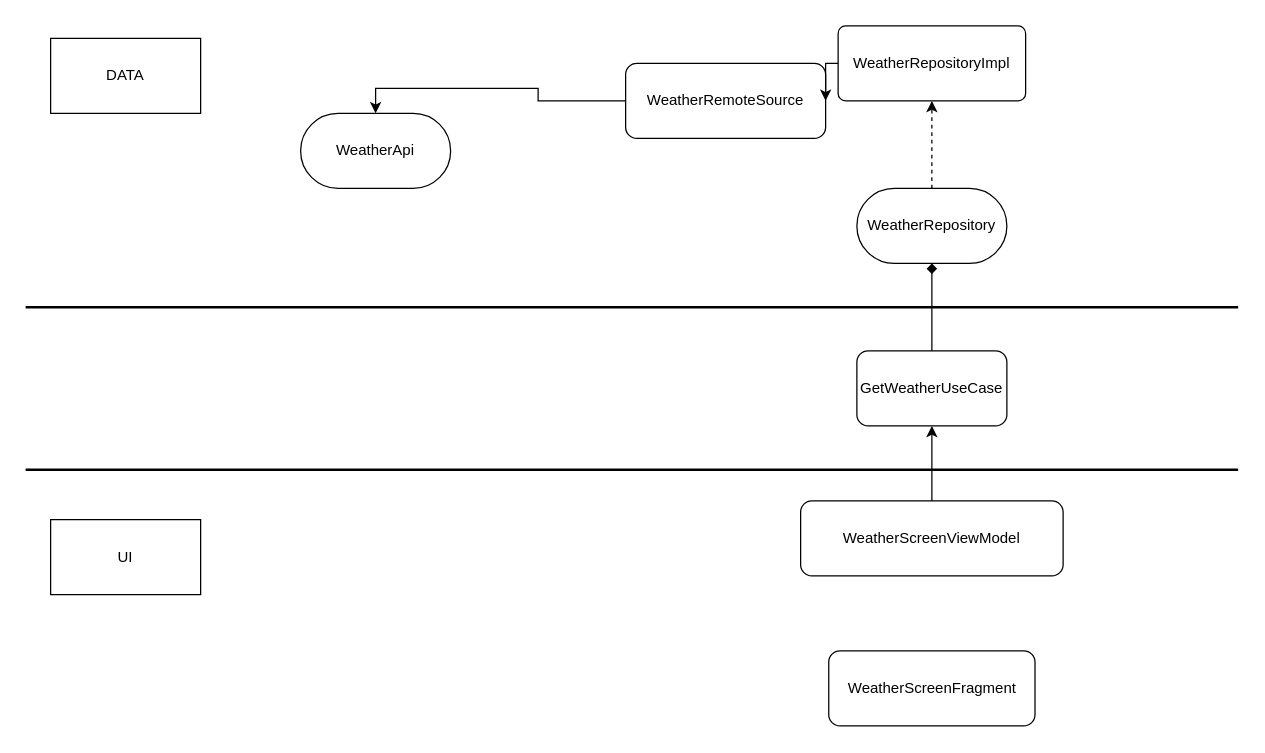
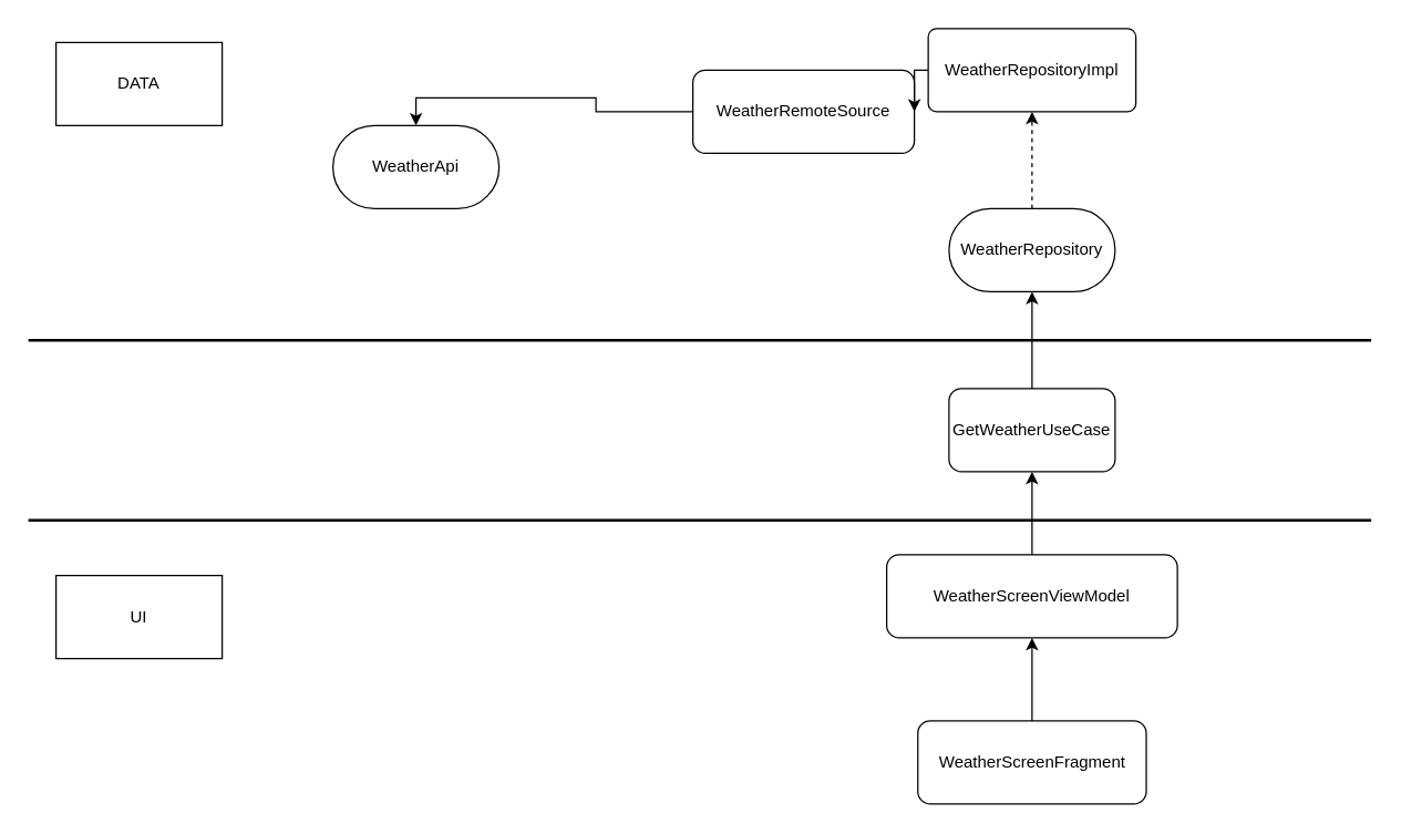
  <mxCell id="0" />
  <mxCell id="1" parent="0" />
  <mxCell id="2" value="WeatherApi" style="rounded=1;whiteSpace=wrap;html=1;arcSize=50;" vertex="1" parent="1"><mxGeometry x="240" y="90" width="120" height="60" as="geometry" /></mxCell>
  <mxCell id="3" style="edgeStyle=orthogonalEdgeStyle;rounded=0;orthogonalLoop=1;jettySize=auto;html=1;exitX=0.5;exitY=0;exitDx=0;exitDy=0;entryX=0.5;entryY=1;entryDx=0;entryDy=0;" edge="1" parent="1" source="4" target="12"><mxGeometry relative="1" as="geometry"><mxPoint x="745" y="410" as="sourcePoint" /></mxGeometry></mxCell>
  <mxCell id="4" value="WeatherScreenViewModel" style="rounded=1;whiteSpace=wrap;html=1;" vertex="1" parent="1"><mxGeometry x="640" y="400" width="210" height="60" as="geometry" /></mxCell>
  <mxCell id="5" style="edgeStyle=orthogonalEdgeStyle;rounded=0;orthogonalLoop=1;jettySize=auto;html=1;entryX=0.5;entryY=0;entryDx=0;entryDy=0;" edge="1" parent="1" source="6" target="2"><mxGeometry relative="1" as="geometry"><mxPoint x="280" y="70" as="targetPoint" /></mxGeometry></mxCell>
  <mxCell id="6" value="WeatherRemoteSource" style="rounded=1;whiteSpace=wrap;html=1;" vertex="1" parent="1"><mxGeometry x="500" y="50" width="160" height="60" as="geometry" /></mxCell>
  <mxCell id="7" style="edgeStyle=orthogonalEdgeStyle;rounded=0;orthogonalLoop=1;jettySize=auto;html=1;exitX=0;exitY=0.5;exitDx=0;exitDy=0;entryX=1;entryY=0.5;entryDx=0;entryDy=0;" edge="1" parent="1" source="8" target="6"><mxGeometry relative="1" as="geometry" /></mxCell>
  <mxCell id="8" value="WeatherRepositoryImpl" style="rounded=1;whiteSpace=wrap;html=1;arcSize=10;" vertex="1" parent="1"><mxGeometry x="670" y="20" width="150" height="60" as="geometry" /></mxCell>
  <mxCell id="9" style="edgeStyle=orthogonalEdgeStyle;rounded=0;orthogonalLoop=1;jettySize=auto;html=1;exitX=0.5;exitY=0;exitDx=0;exitDy=0;entryX=0.5;entryY=1;entryDx=0;entryDy=0;dashed=1;" edge="1" parent="1" source="10" target="8"><mxGeometry relative="1" as="geometry" /></mxCell>
  <mxCell id="10" value="WeatherRepository" style="rounded=1;whiteSpace=wrap;html=1;arcSize=50;" vertex="1" parent="1"><mxGeometry x="685" y="150" width="120" height="60" as="geometry" /></mxCell>
- <mxCell id="11" style="edgeStyle=orthogonalEdgeStyle;rounded=0;orthogonalLoop=1;jettySize=auto;html=1;entryX=0.5;entryY=1;entryDx=0;entryDy=0;endArrow=diamond;" edge="1" parent="1" source="12" target="10"><mxGeometry relative="1" as="geometry" /></mxCell>
+ <mxCell id="11" style="edgeStyle=orthogonalEdgeStyle;rounded=0;orthogonalLoop=1;jettySize=auto;html=1;entryX=0.5;entryY=1;entryDx=0;entryDy=0;" edge="1" parent="1" source="12" target="10"><mxGeometry relative="1" as="geometry" /></mxCell>
  <mxCell id="12" value="GetWeatherUseCase" style="rounded=1;whiteSpace=wrap;html=1;" vertex="1" parent="1"><mxGeometry x="685" y="280" width="120" height="60" as="geometry" /></mxCell>
+ <mxCell id="13" style="edgeStyle=orthogonalEdgeStyle;rounded=0;orthogonalLoop=1;jettySize=auto;html=1;exitX=0.5;exitY=0;exitDx=0;exitDy=0;entryX=0.5;entryY=1;entryDx=0;entryDy=0;" edge="1" parent="1" source="14" target="4"><mxGeometry relative="1" as="geometry"><mxPoint x="760" y="480" as="targetPoint" /></mxGeometry></mxCell>
  <mxCell id="14" value="WeatherScreenFragment" style="rounded=1;whiteSpace=wrap;html=1;" vertex="1" parent="1"><mxGeometry x="662.5" y="520" width="165" height="60" as="geometry" /></mxCell>
  <mxCell id="15" value="" style="line;strokeWidth=2;html=1;" vertex="1" parent="1"><mxGeometry x="20" y="240" width="970" height="10" as="geometry" /></mxCell>
  <mxCell id="16" value="" style="line;strokeWidth=2;html=1;" vertex="1" parent="1"><mxGeometry x="20" y="370" width="970" height="10" as="geometry" /></mxCell>
  <mxCell id="17" value="DATA" style="rounded=0;whiteSpace=wrap;html=1;" vertex="1" parent="1"><mxGeometry x="40" y="30" width="120" height="60" as="geometry" /></mxCell>
  <mxCell id="18" value="UI" style="rounded=0;whiteSpace=wrap;html=1;" vertex="1" parent="1"><mxGeometry x="40" y="415" width="120" height="60" as="geometry" /></mxCell>
